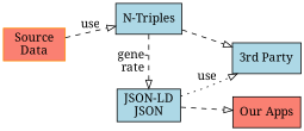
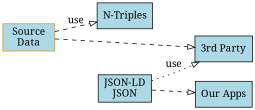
  digraph {
    fontname="Noto Serif"
    rankdir=LR
    node [color=black fillcolor=lightblue fontname="Noto Serif" shape=box style=filled]
    edge [arrowhead=empty fontname="Noto Serif" style=dashed]
-   n1 [color=darkorange fillcolor=salmon label="Source\nData" width=1]
+   n1 [color=darkorange label="Source\nData" width=1]
    n2 [label="N-Triples" width=1]
    n3 [label="JSON-LD\nJSON" width=1]
    n4 [label="3rd Party" width=1]
-   n5 [fillcolor=salmon label="Our Apps" width=1]
+   n5 [label="Our Apps" width=1]
    n1 -> n2 [label=use]
-   n2 -> n3 [constraint=false label="gene-\nrate"]
-   n2 -> n4
+   n1 -> n4
    n3 -> n4 [label=use style=dotted]
    n3 -> n5
  }
